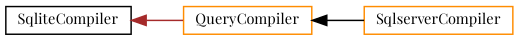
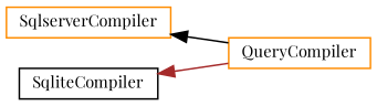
  digraph {
    fontname="Playfair Display"
    rankdir=LR
    node [color=darkorange fillcolor=white fontname="Playfair Display" fontsize=10 shape=record style=filled]
    edge [dir=back fontname="Playfair Display" fontsize=10 labelfontname=Helvetica labelfontsize=10 style=solid]
    n1 [height=0.2 label=QueryCompiler width=0.4]
    n2 [height=0.2 label=SqlserverCompiler width=0.4]
    n3 [color=black height=0.2 label=SqliteCompiler width=0.4]
-   n1 -> n2 [color=black]
+   n2 -> n1 [color=black]
    n3 -> n1 [color=brown]
  }
